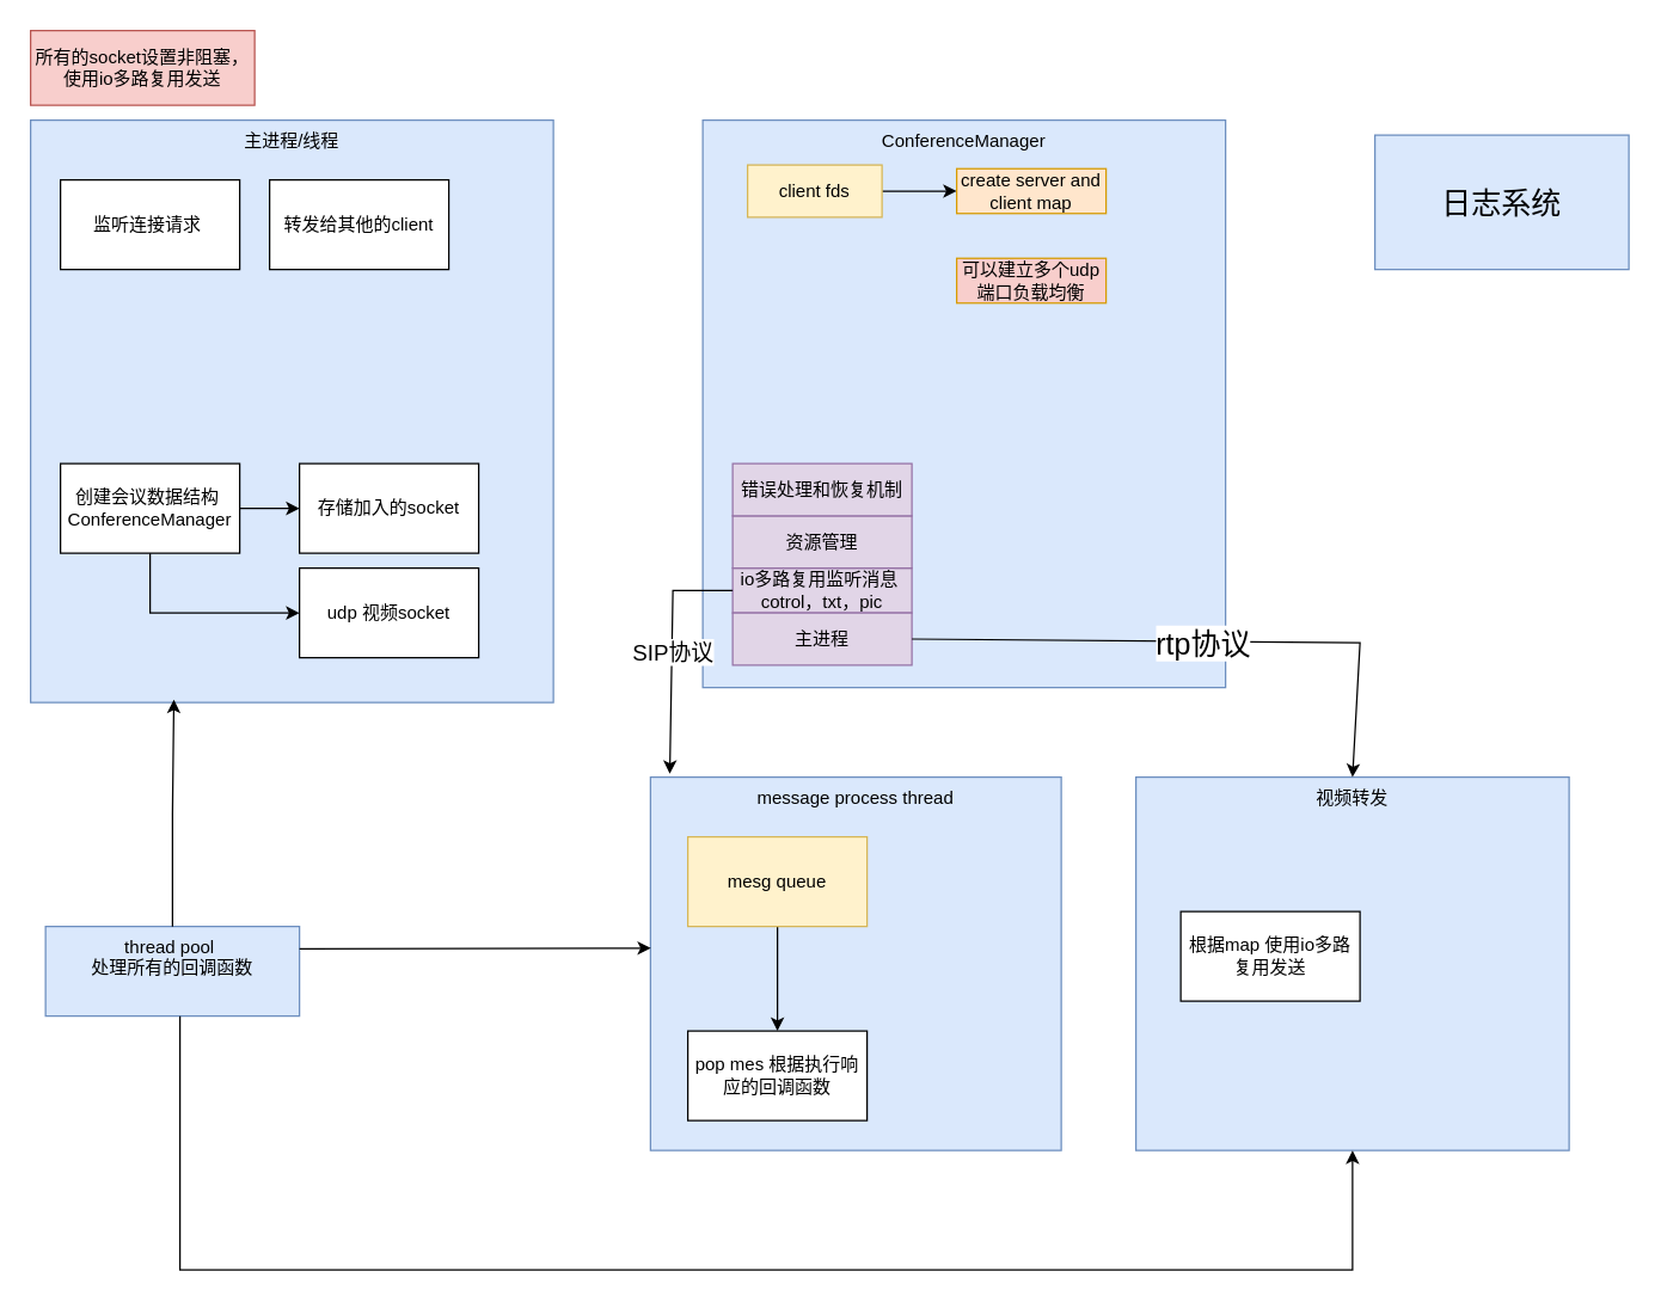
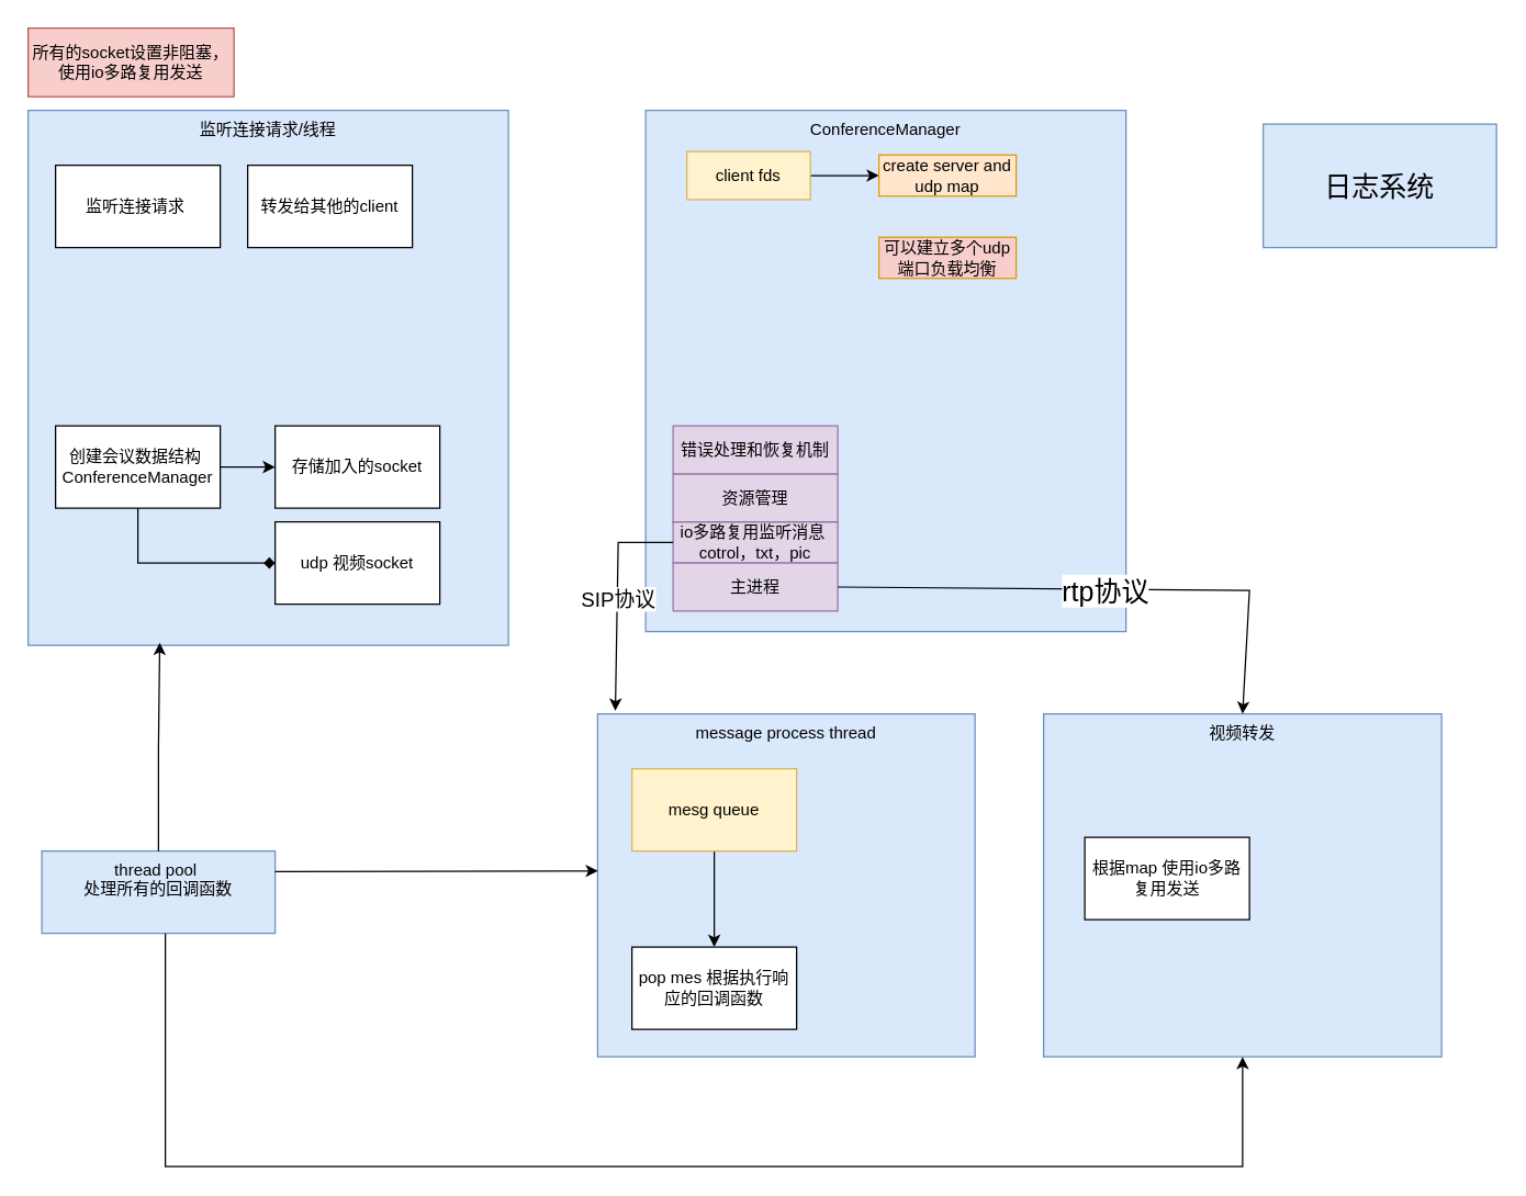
  <mxCell id="0" />
  <mxCell id="1" parent="0" />
  <mxCell id="2" value="ConferenceManager" style="rounded=0;whiteSpace=wrap;html=1;fillColor=#dae8fc;strokeColor=#6c8ebf;horizontal=1;verticalAlign=top;" vertex="1" parent="1"><mxGeometry x="470" y="80" width="350" height="380" as="geometry" /></mxCell>
- <mxCell id="3" value="主进程/线程" style="rounded=0;whiteSpace=wrap;html=1;fillColor=#dae8fc;strokeColor=#6c8ebf;horizontal=1;verticalAlign=top;" vertex="1" parent="1"><mxGeometry x="20" y="80" width="350" height="390" as="geometry" /></mxCell>
+ <mxCell id="3" value="监听连接请求/线程" style="rounded=0;whiteSpace=wrap;html=1;fillColor=#dae8fc;strokeColor=#6c8ebf;horizontal=1;verticalAlign=top;" vertex="1" parent="1"><mxGeometry x="20" y="80" width="350" height="390" as="geometry" /></mxCell>
  <mxCell id="4" value="监听连接请求&amp;nbsp;" style="rounded=0;whiteSpace=wrap;html=1;" vertex="1" parent="1"><mxGeometry x="40" y="120" width="120" height="60" as="geometry" /></mxCell>
  <mxCell id="5" value="转发给其他的client" style="rounded=0;whiteSpace=wrap;html=1;" vertex="1" parent="1"><mxGeometry x="180" y="120" width="120" height="60" as="geometry" /></mxCell>
  <mxCell id="6" style="edgeStyle=orthogonalEdgeStyle;rounded=0;orthogonalLoop=1;jettySize=auto;html=1;exitX=1;exitY=0.5;exitDx=0;exitDy=0;entryX=0;entryY=0.5;entryDx=0;entryDy=0;" edge="1" parent="1" source="7" target="8"><mxGeometry relative="1" as="geometry" /></mxCell>
  <mxCell id="7" value="创建会议数据结构&amp;nbsp; ConferenceManager" style="rounded=0;whiteSpace=wrap;html=1;" vertex="1" parent="1"><mxGeometry x="40" y="310" width="120" height="60" as="geometry" /></mxCell>
  <mxCell id="8" value="存储加入的socket" style="rounded=0;whiteSpace=wrap;html=1;" vertex="1" parent="1"><mxGeometry x="200" y="310" width="120" height="60" as="geometry" /></mxCell>
  <mxCell id="9" value="message process thread" style="rounded=0;whiteSpace=wrap;html=1;fillColor=#dae8fc;strokeColor=#6c8ebf;verticalAlign=top;align=center;" vertex="1" parent="1"><mxGeometry x="435" y="520" width="275" height="250" as="geometry" /></mxCell>
  <mxCell id="10" value="pop mes 根据执行响应的回调函数" style="rounded=0;whiteSpace=wrap;html=1;" vertex="1" parent="1"><mxGeometry x="460" y="690" width="120" height="60" as="geometry" /></mxCell>
  <mxCell id="11" value="所有的socket设置非阻塞，使用io多路复用发送" style="rounded=0;whiteSpace=wrap;html=1;fillColor=#f8cecc;strokeColor=#b85450;" vertex="1" parent="1"><mxGeometry x="20" y="20" width="150" height="50" as="geometry" /></mxCell>
  <mxCell id="12" value="io多路复用监听消息&lt;span style=&quot;background-color: initial;&quot;&gt;&amp;nbsp;&lt;/span&gt;&lt;div&gt;cotrol，txt，pic&lt;/div&gt;" style="rounded=0;whiteSpace=wrap;html=1;fillColor=#e1d5e7;strokeColor=#9673a6;" vertex="1" parent="1"><mxGeometry x="490" y="380" width="120" height="30" as="geometry" /></mxCell>
  <mxCell id="13" value="" style="edgeStyle=orthogonalEdgeStyle;rounded=0;orthogonalLoop=1;jettySize=auto;html=1;" edge="1" parent="1" source="14" target="10"><mxGeometry relative="1" as="geometry" /></mxCell>
  <mxCell id="14" value="mesg queue" style="rounded=0;whiteSpace=wrap;html=1;fillColor=#fff2cc;strokeColor=#d6b656;" vertex="1" parent="1"><mxGeometry x="460" y="560" width="120" height="60" as="geometry" /></mxCell>
  <mxCell id="15" value="thread pool&amp;nbsp;&lt;div&gt;处理所有的回调函数&lt;/div&gt;" style="rounded=0;whiteSpace=wrap;html=1;fillColor=#dae8fc;strokeColor=#6c8ebf;align=center;verticalAlign=top;" vertex="1" parent="1"><mxGeometry x="30" y="620" width="170" height="60" as="geometry" /></mxCell>
  <mxCell id="16" style="edgeStyle=orthogonalEdgeStyle;rounded=0;orthogonalLoop=1;jettySize=auto;html=1;entryX=0.274;entryY=0.995;entryDx=0;entryDy=0;entryPerimeter=0;" edge="1" parent="1" source="15" target="3"><mxGeometry relative="1" as="geometry" /></mxCell>
  <mxCell id="17" style="edgeStyle=orthogonalEdgeStyle;rounded=0;orthogonalLoop=1;jettySize=auto;html=1;" edge="1" parent="1" source="18" target="23"><mxGeometry relative="1" as="geometry" /></mxCell>
  <mxCell id="18" value="client fds" style="rounded=0;whiteSpace=wrap;html=1;fillColor=#fff2cc;strokeColor=#d6b656;" vertex="1" parent="1"><mxGeometry x="500" y="110" width="90" height="35" as="geometry" /></mxCell>
  <mxCell id="19" value="udp 视频socket" style="rounded=0;whiteSpace=wrap;html=1;" vertex="1" parent="1"><mxGeometry x="200" y="380" width="120" height="60" as="geometry" /></mxCell>
- <mxCell id="20" value="" style="endArrow=classic;html=1;rounded=0;exitX=0.5;exitY=1;exitDx=0;exitDy=0;entryX=0;entryY=0.5;entryDx=0;entryDy=0;" edge="1" parent="1" source="7" target="19"><mxGeometry width="50" height="50" relative="1" as="geometry"><mxPoint x="-390" y="430" as="sourcePoint" /><mxPoint x="-340" y="380" as="targetPoint" /><Array as="points"><mxPoint x="100" y="410" /></Array></mxGeometry></mxCell>
+ <mxCell id="20" value="" style="endArrow=diamond;html=1;rounded=0;exitX=0.5;exitY=1;exitDx=0;exitDy=0;entryX=0;entryY=0.5;entryDx=0;entryDy=0;" edge="1" parent="1" source="7" target="19"><mxGeometry width="50" height="50" relative="1" as="geometry"><mxPoint x="-390" y="430" as="sourcePoint" /><mxPoint x="-340" y="380" as="targetPoint" /><Array as="points"><mxPoint x="100" y="410" /></Array></mxGeometry></mxCell>
  <mxCell id="21" value="视频转发" style="rounded=0;whiteSpace=wrap;html=1;fillColor=#dae8fc;strokeColor=#6c8ebf;verticalAlign=top;" vertex="1" parent="1"><mxGeometry x="760" y="520" width="290" height="250" as="geometry" /></mxCell>
  <mxCell id="22" value="主进程" style="rounded=0;whiteSpace=wrap;html=1;fillColor=#e1d5e7;strokeColor=#9673a6;" vertex="1" parent="1"><mxGeometry x="490" y="410" width="120" height="35" as="geometry" /></mxCell>
- <mxCell id="23" value="create server and client map" style="rounded=0;whiteSpace=wrap;html=1;fillColor=#ffe6cc;strokeColor=#d79b00;" vertex="1" parent="1"><mxGeometry x="640" y="112.5" width="100" height="30" as="geometry" /></mxCell>
+ <mxCell id="23" value="create server and udp map" style="rounded=0;whiteSpace=wrap;html=1;fillColor=#ffe6cc;strokeColor=#d79b00;" vertex="1" parent="1"><mxGeometry x="640" y="112.5" width="100" height="30" as="geometry" /></mxCell>
  <mxCell id="24" value="可以建立多个udp端口负载均衡" style="rounded=0;whiteSpace=wrap;html=1;fillColor=#f8cecc;strokeColor=#d79b00;" vertex="1" parent="1"><mxGeometry x="640" y="172.5" width="100" height="30" as="geometry" /></mxCell>
  <mxCell id="25" value="" style="endArrow=classic;html=1;rounded=0;exitX=1;exitY=0.25;exitDx=0;exitDy=0;entryX=0.001;entryY=0.458;entryDx=0;entryDy=0;entryPerimeter=0;" edge="1" parent="1" source="15" target="9"><mxGeometry width="50" height="50" relative="1" as="geometry"><mxPoint x="220" y="660" as="sourcePoint" /><mxPoint x="270" y="610" as="targetPoint" /></mxGeometry></mxCell>
  <mxCell id="26" value="" style="endArrow=classic;html=1;rounded=0;entryX=0.5;entryY=1;entryDx=0;entryDy=0;" edge="1" parent="1" target="21"><mxGeometry width="50" height="50" relative="1" as="geometry"><mxPoint x="120" y="680" as="sourcePoint" /><mxPoint x="758" y="752" as="targetPoint" /><Array as="points"><mxPoint x="120" y="850" /><mxPoint x="905" y="850" /></Array></mxGeometry></mxCell>
  <mxCell id="27" value="根据map 使用io多路复用发送" style="rounded=0;whiteSpace=wrap;html=1;" vertex="1" parent="1"><mxGeometry x="790" y="610" width="120" height="60" as="geometry" /></mxCell>
  <mxCell id="28" value="" style="endArrow=classic;html=1;rounded=0;entryX=0.5;entryY=0;entryDx=0;entryDy=0;exitX=1;exitY=0.5;exitDx=0;exitDy=0;" edge="1" parent="1" source="22" target="21"><mxGeometry relative="1" as="geometry"><mxPoint x="630" y="380" as="sourcePoint" /><mxPoint x="730" y="380" as="targetPoint" /><Array as="points"><mxPoint x="910" y="430" /></Array></mxGeometry></mxCell>
  <mxCell id="29" value="&lt;font style=&quot;font-size: 20px;&quot;&gt;rtp协议&lt;/font&gt;" style="edgeLabel;resizable=0;html=1;;align=center;verticalAlign=middle;" connectable="0" vertex="1" parent="28"><mxGeometry relative="1" as="geometry" /></mxCell>
  <mxCell id="30" value="" style="endArrow=classic;html=1;rounded=0;exitX=0;exitY=0.5;exitDx=0;exitDy=0;entryX=0.047;entryY=-0.009;entryDx=0;entryDy=0;entryPerimeter=0;" edge="1" parent="1" source="12" target="9"><mxGeometry relative="1" as="geometry"><mxPoint x="390" y="400" as="sourcePoint" /><mxPoint x="490" y="400" as="targetPoint" /><Array as="points"><mxPoint x="450" y="395" /></Array></mxGeometry></mxCell>
  <mxCell id="31" value="&lt;font style=&quot;font-size: 15px;&quot;&gt;SIP协议&lt;/font&gt;" style="edgeLabel;resizable=0;html=1;;align=center;verticalAlign=middle;" connectable="0" vertex="1" parent="30"><mxGeometry relative="1" as="geometry" /></mxCell>
  <mxCell id="32" value="资源管理" style="rounded=0;whiteSpace=wrap;html=1;fillColor=#e1d5e7;strokeColor=#9673a6;" vertex="1" parent="1"><mxGeometry x="490" y="345" width="120" height="35" as="geometry" /></mxCell>
  <mxCell id="33" value="错误处理和恢复机制" style="rounded=0;whiteSpace=wrap;html=1;fillColor=#e1d5e7;strokeColor=#9673a6;verticalAlign=middle;" vertex="1" parent="1"><mxGeometry x="490" y="310" width="120" height="35" as="geometry" /></mxCell>
  <mxCell id="34" value="&lt;font style=&quot;font-size: 20px;&quot;&gt;日志系统&lt;/font&gt;" style="rounded=0;whiteSpace=wrap;html=1;fillColor=#dae8fc;strokeColor=#6c8ebf;" vertex="1" parent="1"><mxGeometry x="920" y="90" width="170" height="90" as="geometry" /></mxCell>
